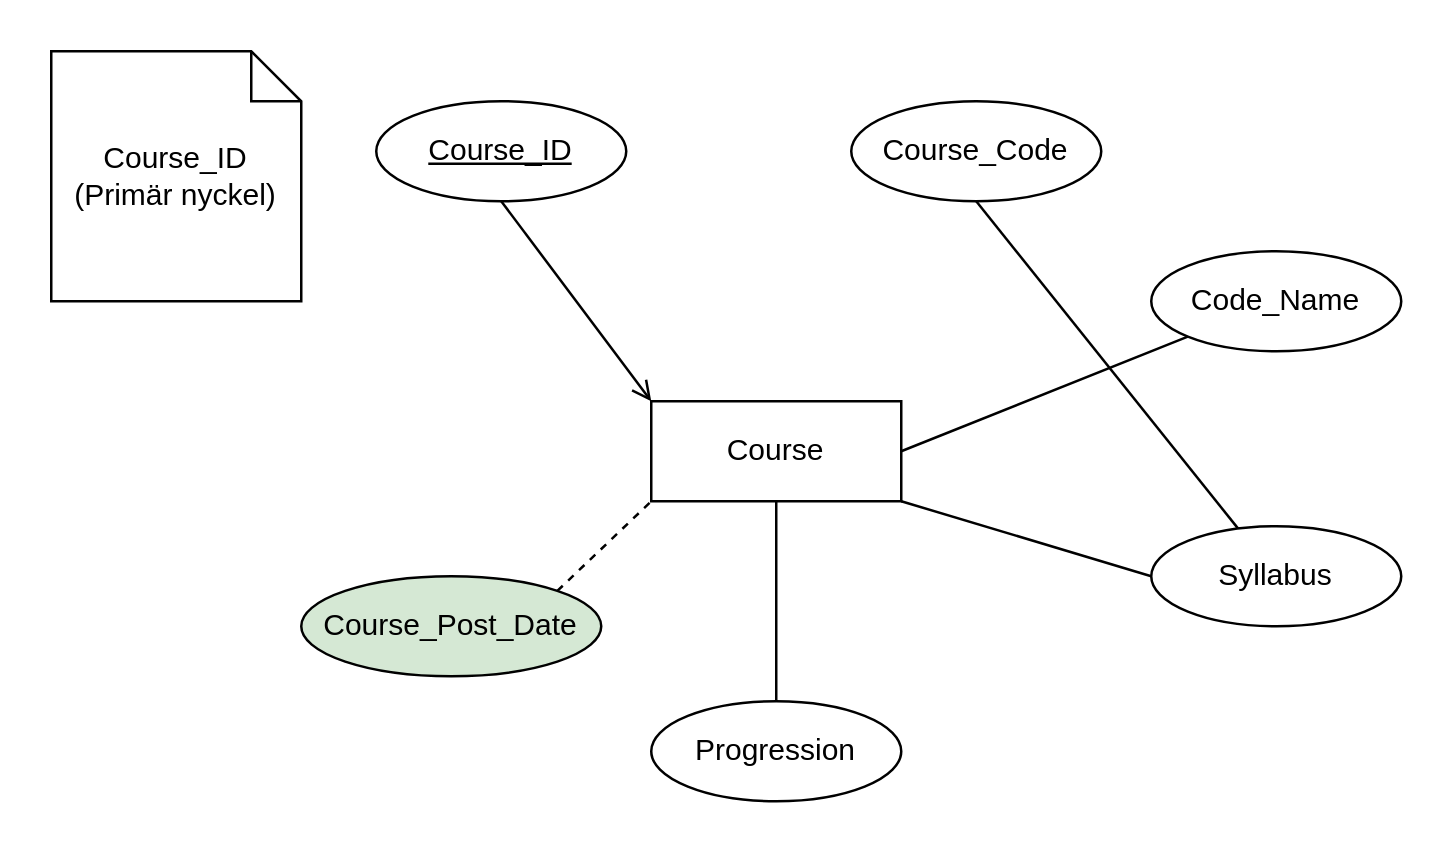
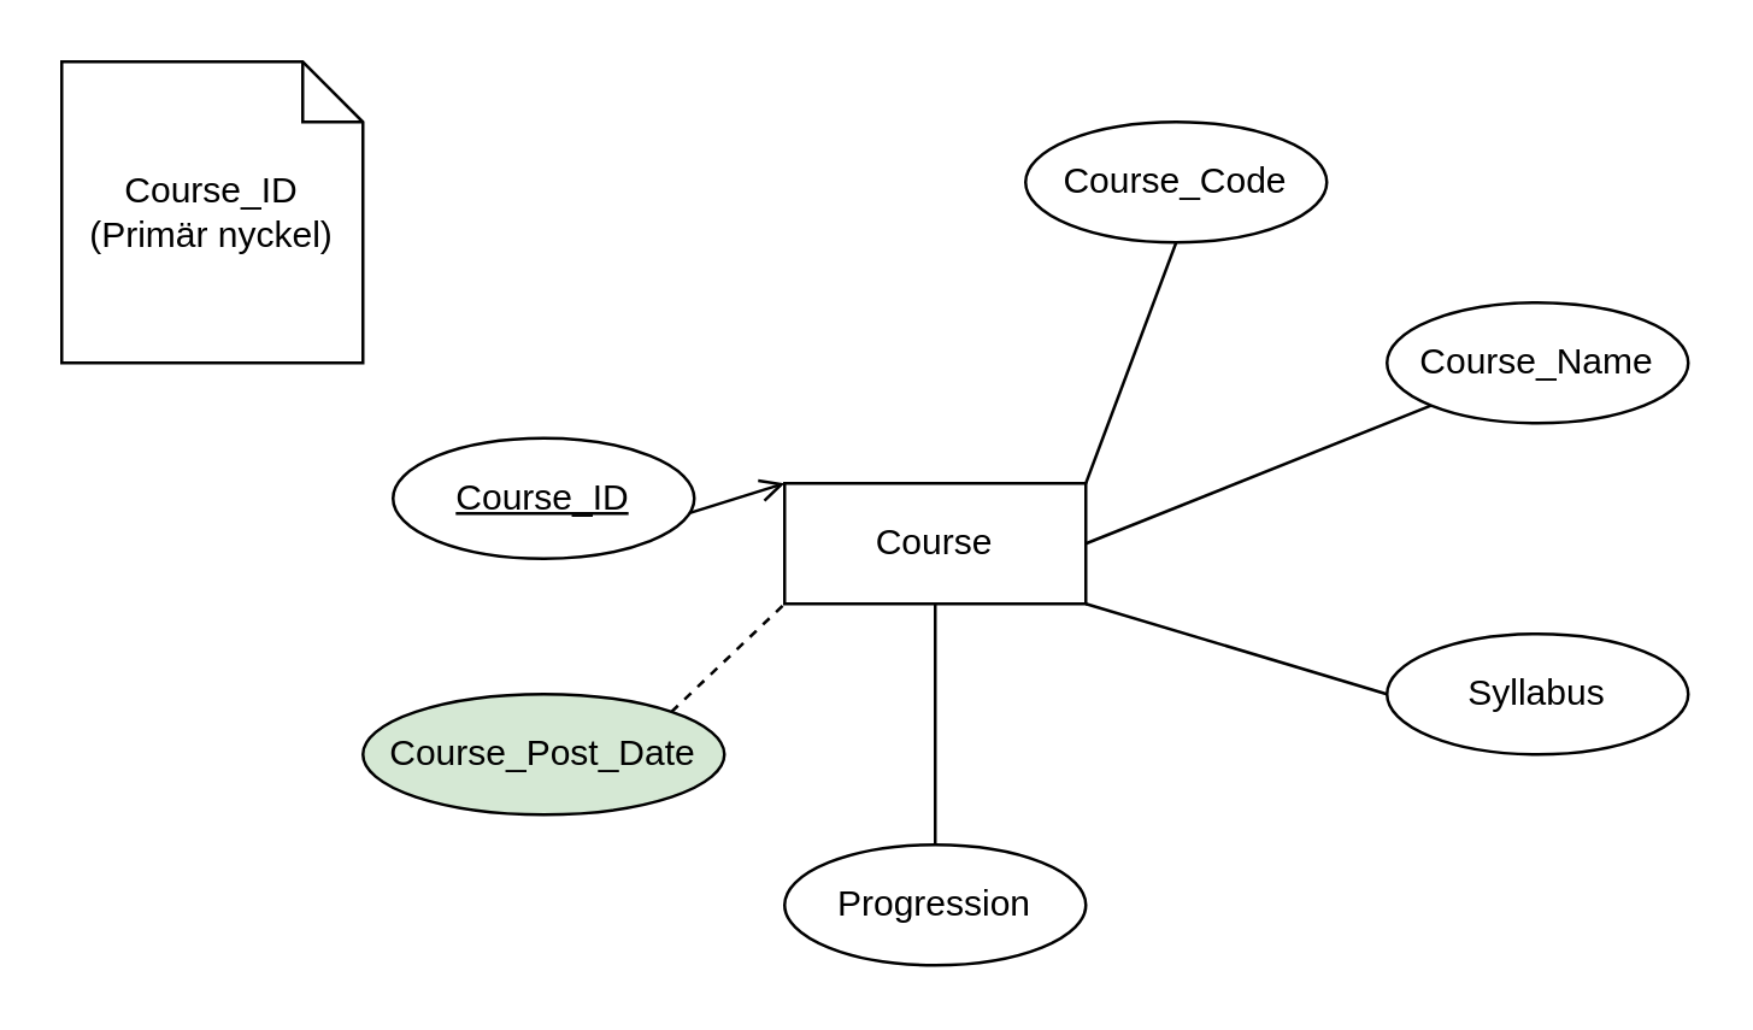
  <mxCell id="0" />
  <mxCell id="1" parent="0" />
  <mxCell id="2" value="Course" style="whiteSpace=wrap;html=1;align=center;" parent="1" vertex="1"><mxGeometry x="260" y="160" width="100" height="40" as="geometry" /></mxCell>
  <mxCell id="3" style="edgeStyle=none;html=1;exitX=0.5;exitY=1;exitDx=0;exitDy=0;entryX=0;entryY=0;entryDx=0;entryDy=0;endArrow=open;endFill=0;" parent="1" source="4" target="2" edge="1"><mxGeometry relative="1" as="geometry" /></mxCell>
- <mxCell id="4" value="Course_ID" style="ellipse;whiteSpace=wrap;html=1;align=center;fontStyle=4;" parent="1" vertex="1"><mxGeometry x="150" y="40" width="100" height="40" as="geometry" /></mxCell>
- <mxCell id="5" style="edgeStyle=none;html=1;exitX=0.5;exitY=1;exitDx=0;exitDy=0;endArrow=none;endFill=0;" parent="1" source="6" target="10" edge="1"><mxGeometry relative="1" as="geometry" /></mxCell>
+ <mxCell id="4" value="Course_ID" style="ellipse;whiteSpace=wrap;html=1;align=center;fontStyle=4;" parent="1" vertex="1"><mxGeometry x="130" y="145" width="100" height="40" as="geometry" /></mxCell>
+ <mxCell id="5" style="edgeStyle=none;html=1;exitX=0.5;exitY=1;exitDx=0;exitDy=0;entryX=1;entryY=0;entryDx=0;entryDy=0;endArrow=none;endFill=0;" parent="1" source="6" target="2" edge="1"><mxGeometry relative="1" as="geometry" /></mxCell>
  <mxCell id="6" value="Course_Code" style="ellipse;whiteSpace=wrap;html=1;align=center;" parent="1" vertex="1"><mxGeometry x="340" y="40" width="100" height="40" as="geometry" /></mxCell>
  <mxCell id="7" style="edgeStyle=none;html=1;exitX=0;exitY=1;exitDx=0;exitDy=0;entryX=1;entryY=0.5;entryDx=0;entryDy=0;endArrow=none;endFill=0;" parent="1" source="8" target="2" edge="1"><mxGeometry relative="1" as="geometry" /></mxCell>
- <mxCell id="8" value="Code_Name" style="ellipse;whiteSpace=wrap;html=1;align=center;" parent="1" vertex="1"><mxGeometry x="460" y="100" width="100" height="40" as="geometry" /></mxCell>
+ <mxCell id="8" value="Course_Name" style="ellipse;whiteSpace=wrap;html=1;align=center;" parent="1" vertex="1"><mxGeometry x="460" y="100" width="100" height="40" as="geometry" /></mxCell>
  <mxCell id="9" style="edgeStyle=none;html=1;exitX=0;exitY=0.5;exitDx=0;exitDy=0;entryX=1;entryY=1;entryDx=0;entryDy=0;endArrow=none;endFill=0;" parent="1" source="10" target="2" edge="1"><mxGeometry relative="1" as="geometry" /></mxCell>
  <mxCell id="10" value="Syllabus" style="ellipse;whiteSpace=wrap;html=1;align=center;" parent="1" vertex="1"><mxGeometry x="460" y="210" width="100" height="40" as="geometry" /></mxCell>
  <mxCell id="11" style="edgeStyle=none;html=1;exitX=0.5;exitY=0;exitDx=0;exitDy=0;entryX=0.5;entryY=1;entryDx=0;entryDy=0;endArrow=none;endFill=0;" parent="1" source="12" target="2" edge="1"><mxGeometry relative="1" as="geometry" /></mxCell>
  <mxCell id="12" value="Progression" style="ellipse;whiteSpace=wrap;html=1;align=center;" parent="1" vertex="1"><mxGeometry x="260" y="280" width="100" height="40" as="geometry" /></mxCell>
  <mxCell id="13" style="edgeStyle=none;html=1;exitX=1;exitY=0;exitDx=0;exitDy=0;entryX=0;entryY=1;entryDx=0;entryDy=0;endArrow=none;endFill=0;dashed=1;" parent="1" source="14" target="2" edge="1"><mxGeometry relative="1" as="geometry" /></mxCell>
  <mxCell id="14" value="Course_Post_Date" style="ellipse;whiteSpace=wrap;html=1;align=center;fillColor=#d5e8d4;" parent="1" vertex="1"><mxGeometry x="120" y="230" width="120" height="40" as="geometry" /></mxCell>
  <mxCell id="15" value="Course_ID (Primär nyckel)" style="shape=note;size=20;whiteSpace=wrap;html=1;" vertex="1" parent="1"><mxGeometry x="20" y="20" width="100" height="100" as="geometry" /></mxCell>
